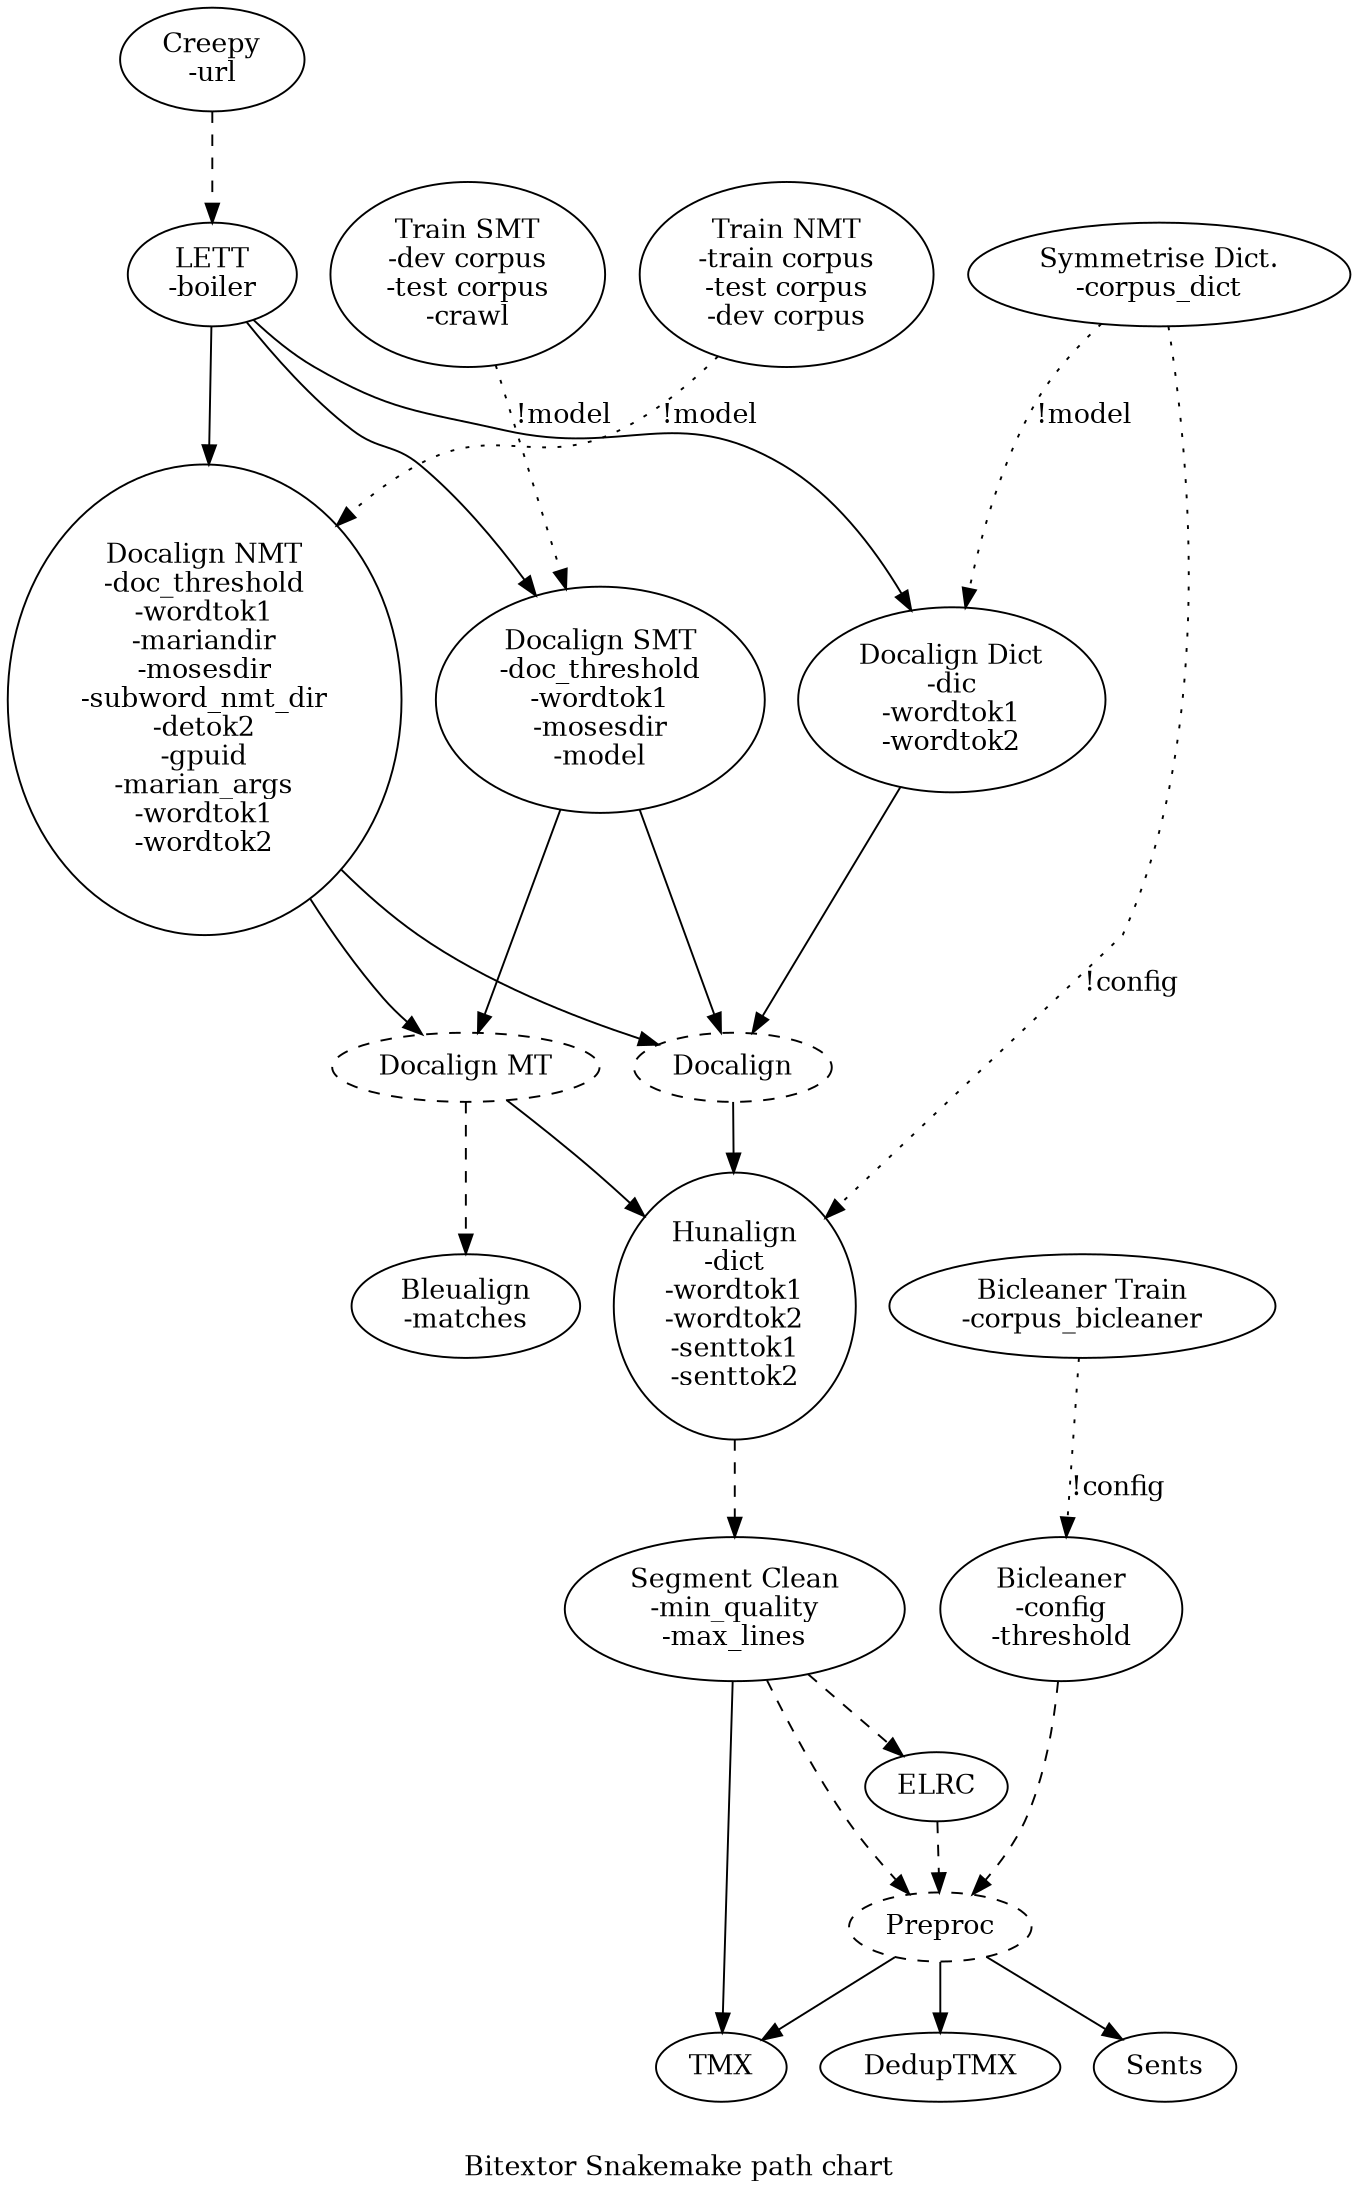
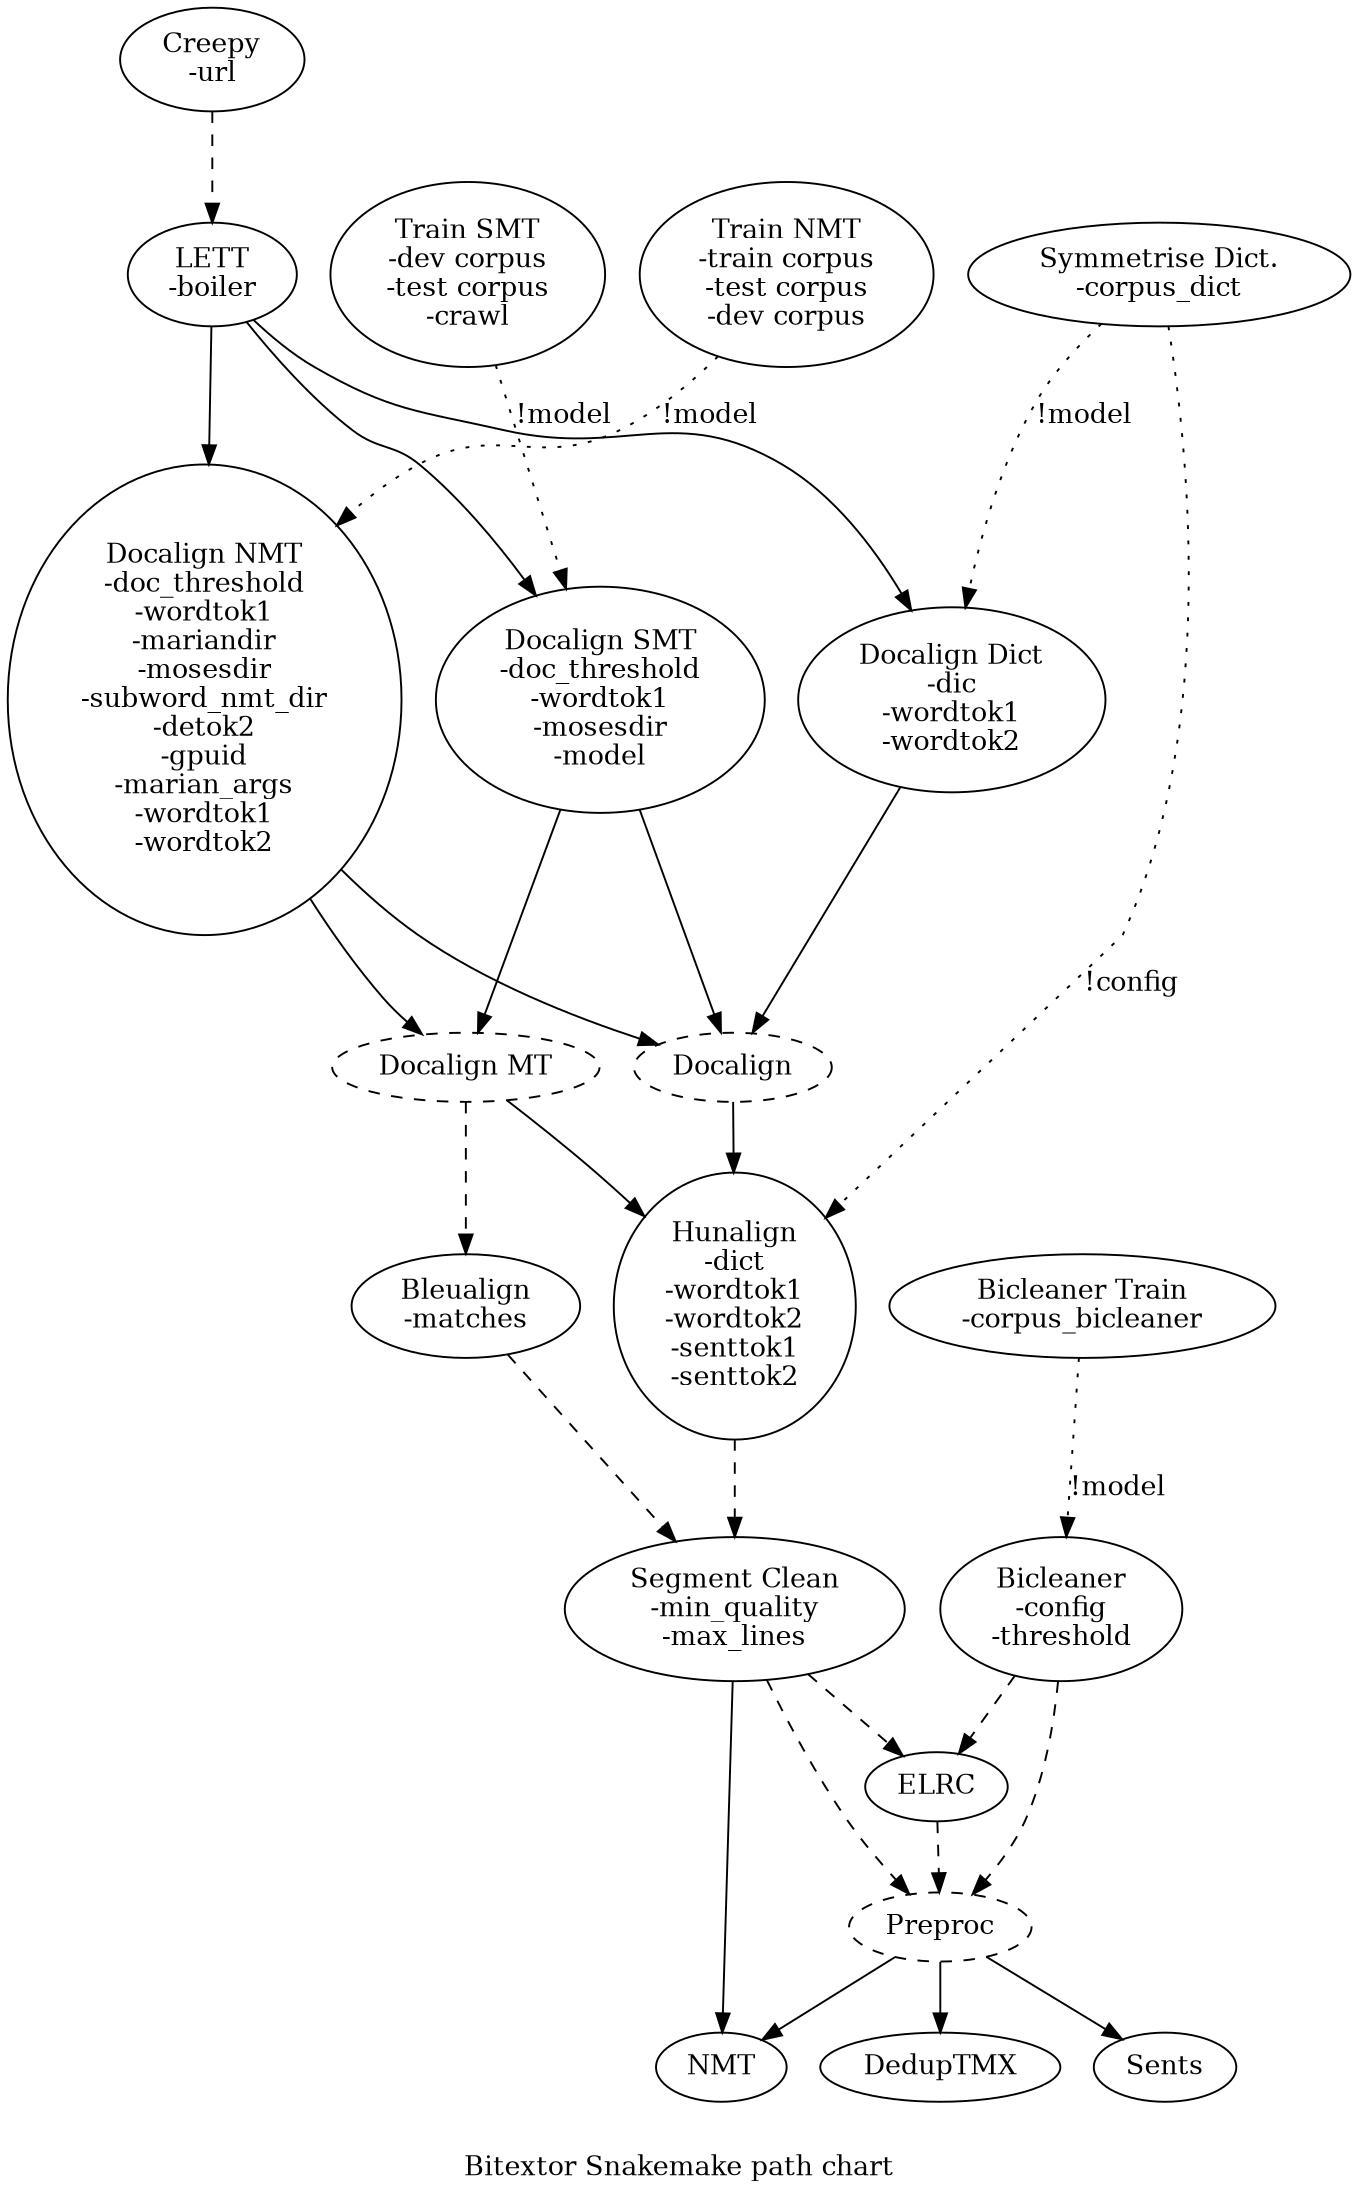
  digraph {
    label="Bitextor Snakemake path chart"
    n1 [label="Creepy\n-url"]
    n2 [label="LETT\n-boiler"]
    n3 [label="Docalign Dict\n-dic\n-wordtok1\n-wordtok2"]
    n4 [label="Docalign SMT\n-doc_threshold\n-wordtok1\n-mosesdir\n-model"]
    n5 [label="Docalign NMT\n-doc_threshold\n-wordtok1\n-mariandir\n-mosesdir\n-subword_nmt_dir\n-detok2\n-gpuid\n-marian_args\n-wordtok1\n-wordtok2"]
    Docalign [style=dashed]
    n7 [label="Docalign MT" style=dashed]
    n8 [label="Hunalign\n-dict\n-wordtok1\n-wordtok2\n-senttok1\n-senttok2"]
    n9 [label="Bleualign\n-matches"]
    n10 [label="Train SMT\n-dev corpus\n-test corpus\n-crawl"]
    n11 [label="Train NMT\n-train corpus\n-test corpus\n-dev corpus"]
    n12 [label="Symmetrise Dict.\n-corpus_dict"]
    n13 [label="Segment Clean\n-min_quality\n-max_lines"]
    ELRC
    Preproc [style=dashed]
-   TMX [style=rounded]
+   TMX [style=rounded label=NMT]
    n17 [label="Bicleaner\n-config\n-threshold"]
    Sents [style=rounded]
    DedupTMX [style=rounded]
    n20 [label="Bicleaner Train\n-corpus_bicleaner"]
    n1 -> n2 [style=dashed]
    n2 -> n3
    n2 -> n4
    n2 -> n5
    n3 -> Docalign
    n4 -> Docalign
    n4 -> n7
    n5 -> Docalign
    n5 -> n7
    Docalign -> n8
    n7 -> n8
    n7 -> n9 [style=dashed]
    n8 -> n13 [style=dashed]
+   n9 -> n13 [style=dashed]
    n10 -> n4 [label="!model" style=dotted]
    n11 -> n5 [label="!model" style=dotted]
    n12 -> n3 [label="!model" style=dotted]
    n12 -> n8 [label="!config" style=dotted]
    n13 -> ELRC [style=dashed]
    n13 -> Preproc [style=dashed]
    n13 -> TMX
    ELRC -> Preproc [style=dashed]
    Preproc -> TMX
    Preproc -> Sents
    Preproc -> DedupTMX
+   n17 -> ELRC [style=dashed]
    n17 -> Preproc [style=dashed]
-   n20 -> n17 [label="!config" style=dotted]
+   n20 -> n17 [label="!model" style=dotted]
  }
